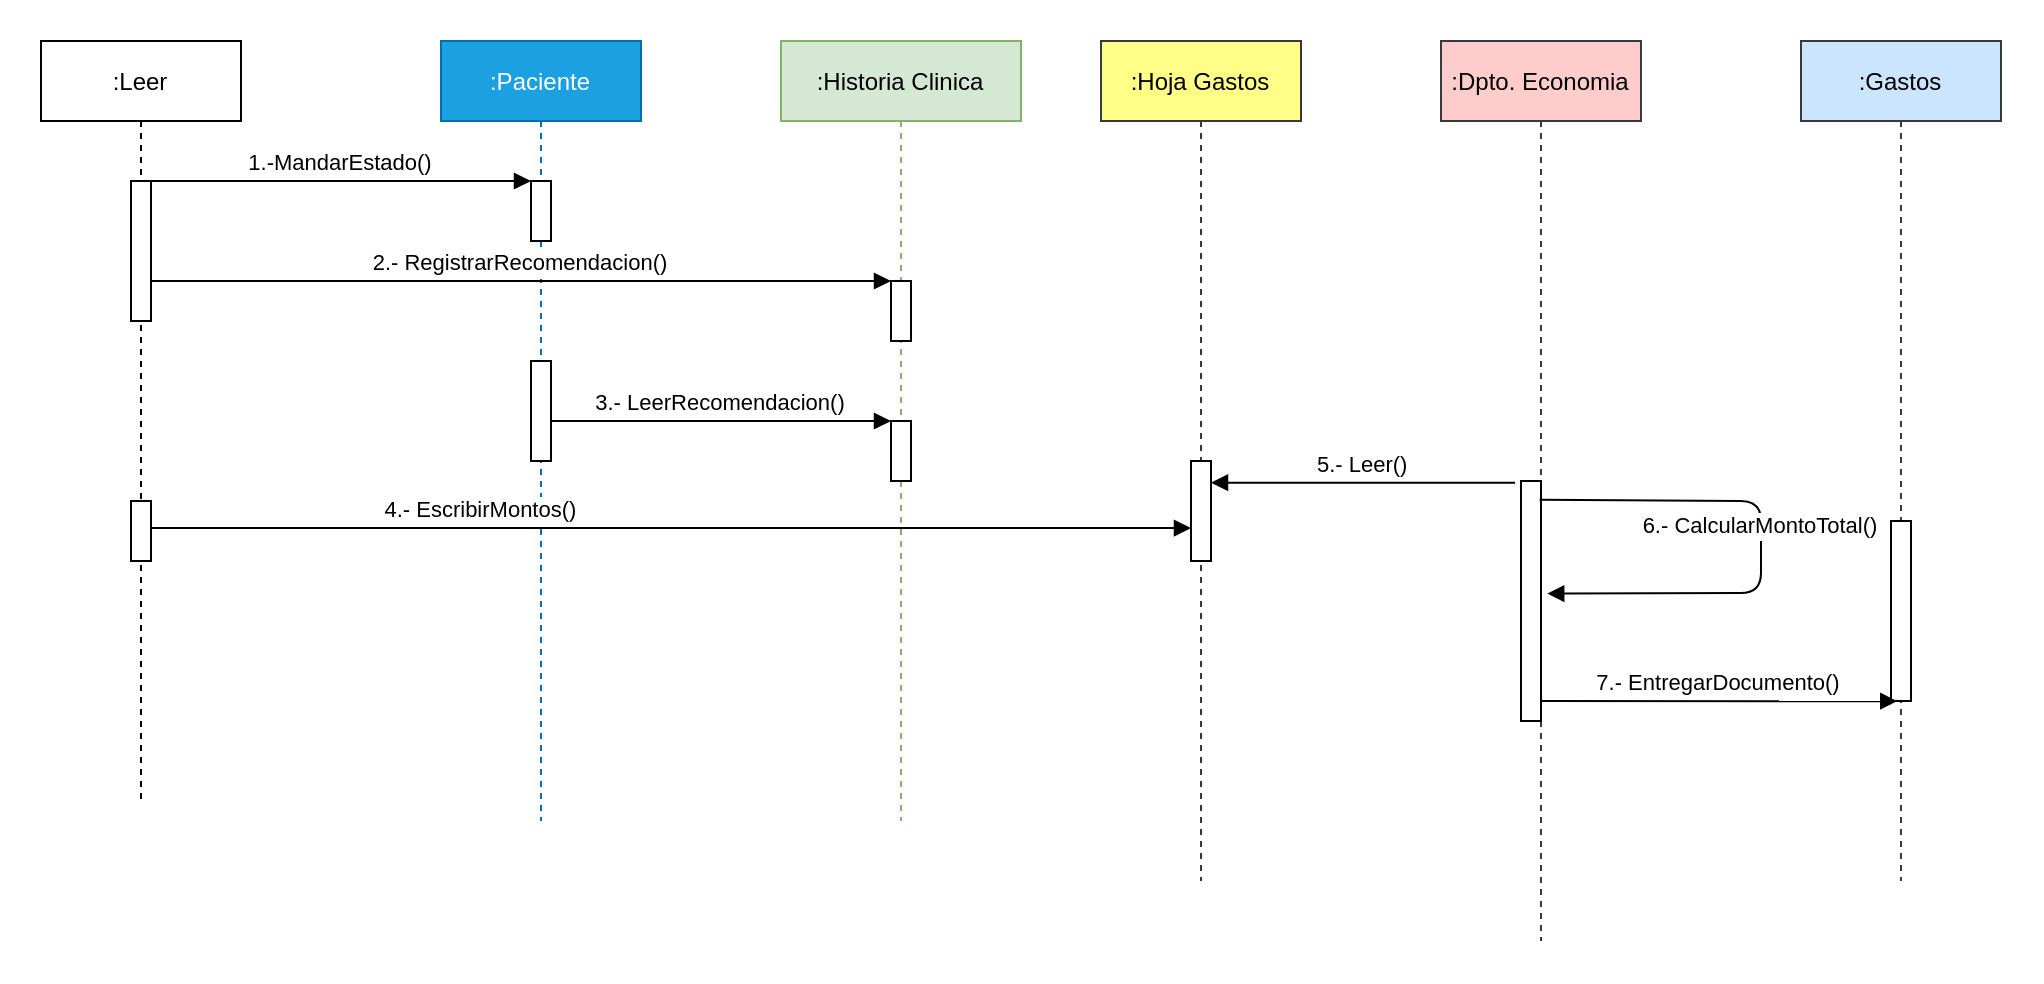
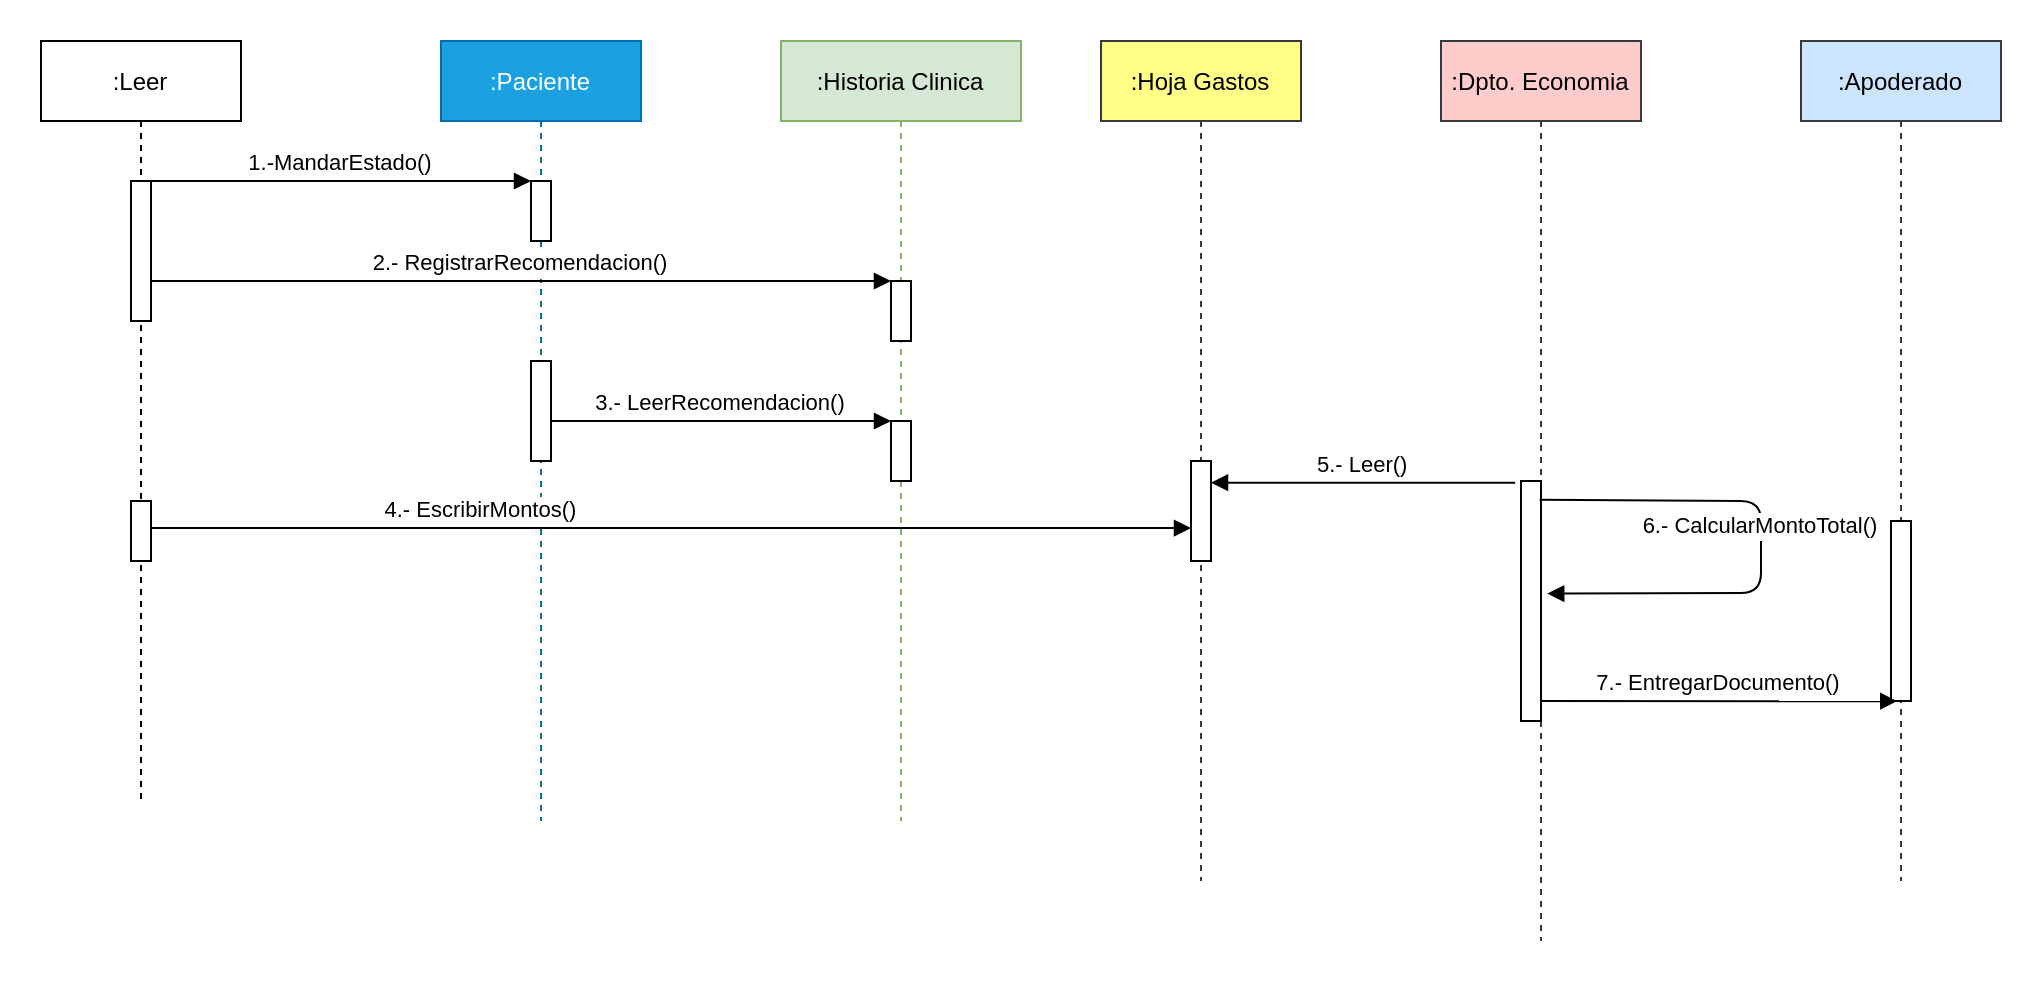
  <mxCell id="0" />
  <mxCell id="1" parent="0" />
  <mxCell id="2" value=":Leer" style="shape=umlLifeline;perimeter=lifelinePerimeter;container=1;collapsible=0;recursiveResize=0;rounded=0;shadow=0;strokeWidth=1;" parent="1" vertex="1"><mxGeometry x="20" y="20" width="100" height="380" as="geometry" /></mxCell>
  <mxCell id="3" value="" style="points=[];perimeter=orthogonalPerimeter;rounded=0;shadow=0;strokeWidth=1;" parent="2" vertex="1"><mxGeometry x="45" y="70" width="10" height="70" as="geometry" /></mxCell>
  <mxCell id="4" value="" style="points=[];perimeter=orthogonalPerimeter;rounded=0;shadow=0;strokeWidth=1;" parent="2" vertex="1"><mxGeometry x="45" y="230" width="10" height="30" as="geometry" /></mxCell>
  <mxCell id="5" value=":Paciente" style="shape=umlLifeline;perimeter=lifelinePerimeter;container=1;collapsible=0;recursiveResize=0;rounded=0;shadow=0;strokeWidth=1;fillColor=#1ba1e2;strokeColor=#006EAF;fontColor=#ffffff;" parent="1" vertex="1"><mxGeometry x="220" y="20" width="100" height="390" as="geometry" /></mxCell>
  <mxCell id="6" value="" style="points=[];perimeter=orthogonalPerimeter;rounded=0;shadow=0;strokeWidth=1;" parent="5" vertex="1"><mxGeometry x="45" y="70" width="10" height="30" as="geometry" /></mxCell>
  <mxCell id="7" value="" style="points=[];perimeter=orthogonalPerimeter;rounded=0;shadow=0;strokeWidth=1;" parent="5" vertex="1"><mxGeometry x="45" y="160" width="10" height="50" as="geometry" /></mxCell>
  <mxCell id="8" value="1.-MandarEstado()" style="verticalAlign=bottom;endArrow=block;entryX=0;entryY=0;shadow=0;strokeWidth=1;" parent="1" source="3" target="6" edge="1"><mxGeometry relative="1" as="geometry"><mxPoint x="185" y="90" as="sourcePoint" /></mxGeometry></mxCell>
  <mxCell id="9" value=":Historia Clinica" style="shape=umlLifeline;perimeter=lifelinePerimeter;container=1;collapsible=0;recursiveResize=0;rounded=0;shadow=0;strokeWidth=1;fillColor=#d5e8d4;strokeColor=#82b366;" parent="1" vertex="1"><mxGeometry x="390" y="20" width="120" height="390" as="geometry" /></mxCell>
  <mxCell id="10" value="" style="points=[];perimeter=orthogonalPerimeter;rounded=0;shadow=0;strokeWidth=1;" parent="9" vertex="1"><mxGeometry x="55" y="120" width="10" height="30" as="geometry" /></mxCell>
  <mxCell id="11" value="" style="points=[];perimeter=orthogonalPerimeter;rounded=0;shadow=0;strokeWidth=1;" parent="9" vertex="1"><mxGeometry x="55" y="190" width="10" height="30" as="geometry" /></mxCell>
  <mxCell id="12" value=":Hoja Gastos" style="shape=umlLifeline;perimeter=lifelinePerimeter;container=1;collapsible=0;recursiveResize=0;rounded=0;shadow=0;strokeWidth=1;fillColor=#ffff88;strokeColor=#36393d;" parent="1" vertex="1"><mxGeometry x="550" y="20" width="100" height="420" as="geometry" /></mxCell>
  <mxCell id="13" value="" style="points=[];perimeter=orthogonalPerimeter;rounded=0;shadow=0;strokeWidth=1;" parent="12" vertex="1"><mxGeometry x="45" y="210" width="10" height="50" as="geometry" /></mxCell>
  <mxCell id="14" value="3.- LeerRecomendacion()" style="verticalAlign=bottom;endArrow=block;shadow=0;strokeWidth=1;" parent="1" source="7" target="11" edge="1"><mxGeometry relative="1" as="geometry"><mxPoint x="350" y="180" as="sourcePoint" /><mxPoint x="430" y="135" as="targetPoint" /></mxGeometry></mxCell>
  <mxCell id="15" value="4.- EscribirMontos()" style="verticalAlign=bottom;endArrow=block;shadow=0;strokeWidth=1;exitX=1.021;exitY=0.451;exitDx=0;exitDy=0;exitPerimeter=0;" parent="1" source="4" target="13" edge="1"><mxGeometry x="-0.365" relative="1" as="geometry"><mxPoint x="280" y="290" as="sourcePoint" /><mxPoint x="310" y="310" as="targetPoint" /><Array as="points" /><mxPoint as="offset" /></mxGeometry></mxCell>
  <mxCell id="16" value=":Dpto. Economia" style="shape=umlLifeline;perimeter=lifelinePerimeter;container=1;collapsible=0;recursiveResize=0;rounded=0;shadow=0;strokeWidth=1;fillColor=#ffcccc;strokeColor=#36393d;" vertex="1" parent="1"><mxGeometry x="720" y="20" width="100" height="450" as="geometry" /></mxCell>
  <mxCell id="17" value="" style="points=[];perimeter=orthogonalPerimeter;rounded=0;shadow=0;strokeWidth=1;" vertex="1" parent="16"><mxGeometry x="40" y="220" width="10" height="120" as="geometry" /></mxCell>
  <mxCell id="18" value="6.- CalcularMontoTotal()" style="verticalAlign=bottom;endArrow=block;shadow=0;strokeWidth=1;startArrow=none;exitX=0.931;exitY=0.078;exitDx=0;exitDy=0;exitPerimeter=0;entryX=0.531;entryY=0.614;entryDx=0;entryDy=0;entryPerimeter=0;" edge="1" parent="16" source="17" target="16"><mxGeometry relative="1" as="geometry"><mxPoint x="50" y="244.41" as="sourcePoint" /><mxPoint x="230" y="244.41" as="targetPoint" /><Array as="points"><mxPoint x="160" y="230" /><mxPoint x="160" y="276" /></Array></mxGeometry></mxCell>
- <mxCell id="19" value=":Gastos" style="shape=umlLifeline;perimeter=lifelinePerimeter;container=1;collapsible=0;recursiveResize=0;rounded=0;shadow=0;strokeWidth=1;fillColor=#cce5ff;strokeColor=#36393d;" vertex="1" parent="1"><mxGeometry x="900" y="20" width="100" height="420" as="geometry" /></mxCell>
+ <mxCell id="19" value=":Apoderado" style="shape=umlLifeline;perimeter=lifelinePerimeter;container=1;collapsible=0;recursiveResize=0;rounded=0;shadow=0;strokeWidth=1;fillColor=#cce5ff;strokeColor=#36393d;" vertex="1" parent="1"><mxGeometry x="900" y="20" width="100" height="420" as="geometry" /></mxCell>
  <mxCell id="20" value="" style="points=[];perimeter=orthogonalPerimeter;rounded=0;shadow=0;strokeWidth=1;" vertex="1" parent="19"><mxGeometry x="45" y="240" width="10" height="90" as="geometry" /></mxCell>
  <mxCell id="21" value="2.- RegistrarRecomendacion()" style="verticalAlign=bottom;endArrow=block;shadow=0;strokeWidth=1;" parent="1" source="3" edge="1" target="10"><mxGeometry relative="1" as="geometry"><mxPoint x="250" y="124.58" as="sourcePoint" /><mxPoint x="270" y="130" as="targetPoint" /></mxGeometry></mxCell>
  <mxCell id="22" value="5.- Leer()" style="verticalAlign=bottom;endArrow=block;shadow=0;strokeWidth=1;startArrow=none;exitX=-0.293;exitY=0.007;exitDx=0;exitDy=0;exitPerimeter=0;" edge="1" parent="1" source="17" target="13"><mxGeometry relative="1" as="geometry"><mxPoint x="430" y="340" as="sourcePoint" /><mxPoint x="610" y="340" as="targetPoint" /></mxGeometry></mxCell>
  <mxCell id="23" value="7.- EntregarDocumento()" style="verticalAlign=bottom;endArrow=block;entryX=0.313;entryY=1.001;shadow=0;strokeWidth=1;startArrow=none;entryDx=0;entryDy=0;entryPerimeter=0;" edge="1" parent="1" target="20"><mxGeometry relative="1" as="geometry"><mxPoint x="770" y="350" as="sourcePoint" /><mxPoint x="950" y="320" as="targetPoint" /></mxGeometry></mxCell>
